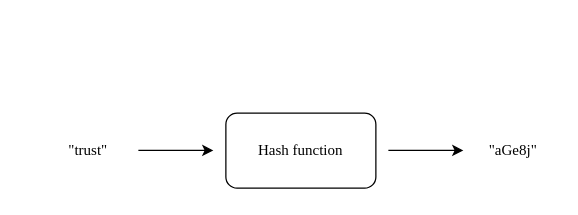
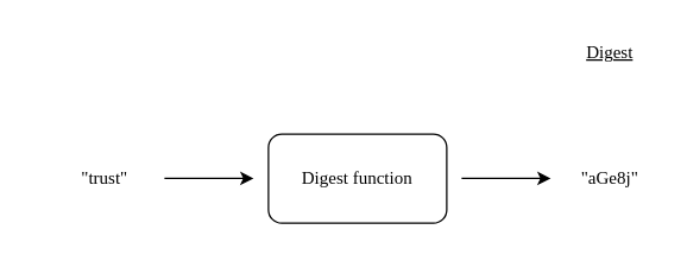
  <mxCell id="0" />
  <mxCell id="1" parent="0" />
  <mxCell id="2" value="&quot;trust&quot;" style="text;strokeColor=none;align=center;fillColor=none;html=1;verticalAlign=middle;whiteSpace=wrap;rounded=0;fontFamily=Verdana;" vertex="1" parent="1"><mxGeometry x="20" y="90" width="100" height="60" as="geometry" /></mxCell>
- <mxCell id="3" value="Hash function" style="rounded=1;whiteSpace=wrap;html=1;fontFamily=Verdana;" vertex="1" parent="1"><mxGeometry x="180" y="90" width="120" height="60" as="geometry" /></mxCell>
+ <mxCell id="3" value="Digest function" style="rounded=1;whiteSpace=wrap;html=1;fontFamily=Verdana;" vertex="1" parent="1"><mxGeometry x="180" y="90" width="120" height="60" as="geometry" /></mxCell>
  <mxCell id="4" value="" style="endArrow=classic;html=1;rounded=0;fontFamily=Verdana;" edge="1" parent="1"><mxGeometry width="50" height="50" relative="1" as="geometry"><mxPoint x="110" y="119.8" as="sourcePoint" /><mxPoint x="170" y="119.8" as="targetPoint" /></mxGeometry></mxCell>
  <mxCell id="5" value="" style="endArrow=classic;html=1;rounded=0;fontFamily=Verdana;" edge="1" parent="1"><mxGeometry width="50" height="50" relative="1" as="geometry"><mxPoint x="310" y="119.8" as="sourcePoint" /><mxPoint x="370" y="119.8" as="targetPoint" /></mxGeometry></mxCell>
  <mxCell id="6" value="&quot;aGe8j&quot;" style="text;strokeColor=none;align=center;fillColor=none;html=1;verticalAlign=middle;whiteSpace=wrap;rounded=0;fontFamily=Verdana;" vertex="1" parent="1"><mxGeometry x="380" y="105" width="60" height="30" as="geometry" /></mxCell>
+ <mxCell id="7" value="Digest" style="text;strokeColor=none;align=center;fillColor=none;html=1;verticalAlign=middle;whiteSpace=wrap;rounded=0;fontStyle=4;fontFamily=Verdana;" vertex="1" parent="1"><mxGeometry x="380" y="20" width="60" height="30" as="geometry" /></mxCell>
